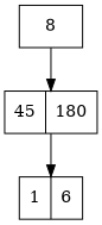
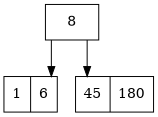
  digraph {
    concentrate=true
    splines=ortho
    node [shape=record]
    n1 [label="{1}|{6}"]
    n2 [label="{45}|{180}"]
    n3 [label="{8}"]
-   n2 -> n1
+   n3 -> n1
    n3 -> n2
  }
